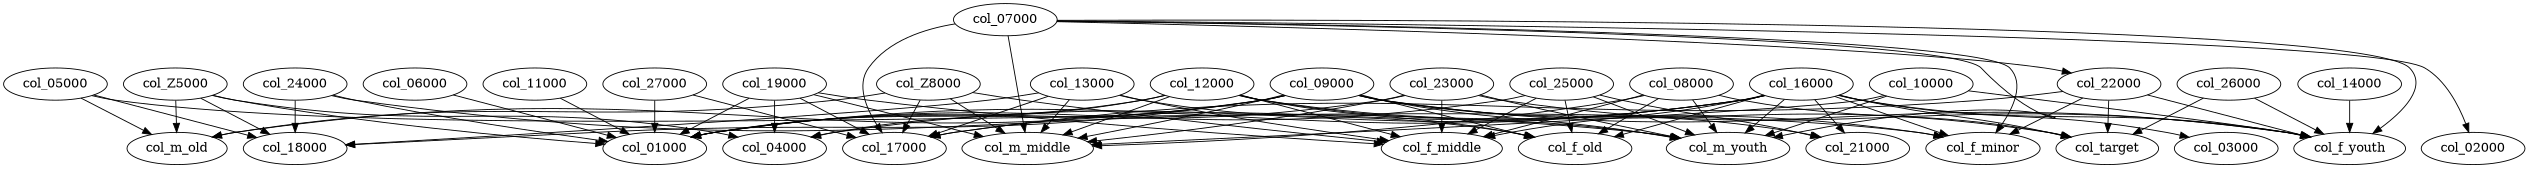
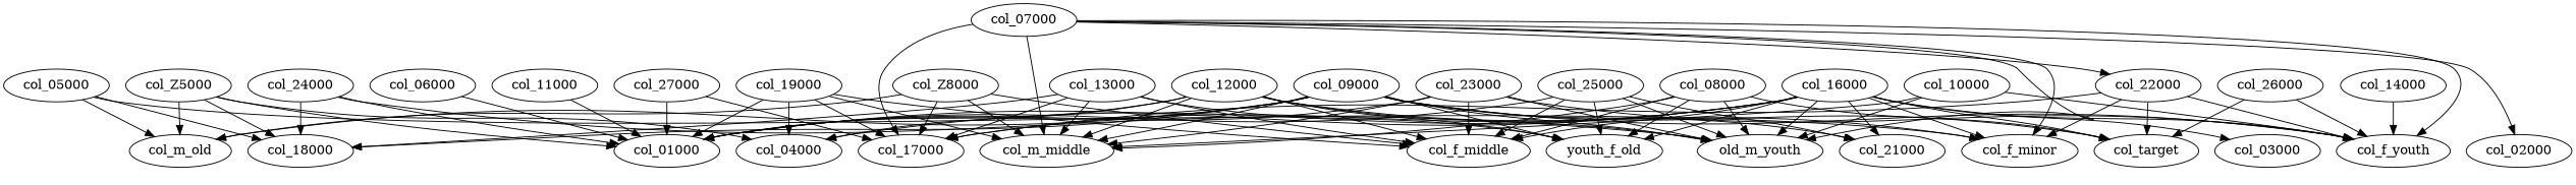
  strict digraph {
    fontname="DejaVu Serif"
    node [fontname="DejaVu Serif"]
    edge [fontname="DejaVu Serif" origin=learned]
    col_05000
    col_18000
    col_m_old
    col_f_minor
    col_06000
    col_01000
    col_07000
    col_02000
    col_17000
-   col_m_youth
+   col_m_youth [label=old_m_youth]
    col_m_middle
    col_f_youth
    col_22000
    col_08000
    col_target
    col_f_middle
-   col_f_old
+   col_f_old [label=youth_f_old]
    col_09000
    col_21000
    col_10000
    col_11000
    col_12000
    col_04000
    col_13000
    col_14000
    col_16000
    col_03000
    col_19000
    col_23000
    col_24000
    col_25000
    col_26000
    col_27000
    col_Z5000
    col_Z8000
    col_05000 -> col_18000 [weight=11.854754970666809]
    col_05000 -> col_m_old [weight=-6.152107161408605]
    col_05000 -> col_f_minor [weight=6.236362541941048]
    col_06000 -> col_01000 [weight=21.057615188948848]
    col_07000 -> col_f_minor [weight=-11.849468544291739]
    col_07000 -> col_02000 [weight=-8.88253140438183]
    col_07000 -> col_17000 [weight=9.221114140357404]
    col_07000 -> col_m_youth [weight=18.07389332548497]
    col_07000 -> col_m_middle [weight=16.08092874030728]
    col_07000 -> col_f_youth [weight=-14.657491704706056]
    col_07000 -> col_22000 [weight=-10.785872664827417]
    col_22000 -> col_f_minor [weight=6.6844229535470046]
    col_22000 -> col_17000 [weight=12.942459886521524]
    col_22000 -> col_f_youth [weight=-6.402471237887074]
    col_22000 -> col_target [weight=11.616212979151886]
    col_08000 -> col_m_youth [weight=-17.015744700932586]
    col_08000 -> col_m_middle [weight=16.386031789837674]
    col_08000 -> col_target [weight=14.76002734665884]
    col_08000 -> col_f_middle [weight=-7.029194554130505]
    col_08000 -> col_f_old [weight=6.056643524154853]
    col_09000 -> col_18000 [weight=-14.667637129163275]
    col_09000 -> col_m_old [weight=9.522099089444586]
    col_09000 -> col_01000 [weight=20.52868053496727]
    col_09000 -> col_m_youth [weight=-9.36042190502864]
    col_09000 -> col_m_middle [weight=-7.764847524818526]
    col_09000 -> col_f_youth [weight=9.565516229041407]
    col_09000 -> col_target [weight=-15.377657231117032]
    col_09000 -> col_f_old [weight=8.226442434188474]
    col_09000 -> col_21000 [weight=-7.377692089954148]
    col_10000 -> col_m_youth [weight=7.23021874289974]
    col_10000 -> col_m_middle [weight=-6.485097122672325]
    col_10000 -> col_f_youth [weight=7.6273680121907725]
    col_11000 -> col_01000 [weight=13.146702113913761]
    col_12000 -> col_f_minor [weight=-11.2958168185135]
    col_12000 -> col_01000 [weight=29.045669221641877]
    col_12000 -> col_m_youth [weight=-16.304026103074584]
    col_12000 -> col_m_middle [weight=13.012013741429248]
    col_12000 -> col_f_middle [weight=7.0390440166940875]
    col_12000 -> col_f_old [weight=-7.592675016735329]
    col_12000 -> col_04000 [weight=6.886993637673716]
    col_13000 -> col_18000 [weight=6.083224728134438]
    col_13000 -> col_17000 [weight=6.8582525927439075]
    col_13000 -> col_m_middle [weight=-15.679032550331033]
    col_13000 -> col_f_middle [weight=9.483532696786575]
    col_13000 -> col_f_old [weight=-6.897754864677136]
    col_14000 -> col_f_youth [weight=9.701732270703483]
    col_16000 -> col_f_minor [weight=-7.583490279269239]
    col_16000 -> col_01000 [weight=39.92745750397675]
    col_16000 -> col_17000 [weight=-8.556349094118135]
    col_16000 -> col_m_youth [weight=8.053805976533406]
    col_16000 -> col_f_youth [weight=-26.126590088978393]
    col_16000 -> col_target [weight=-10.147405644164738]
    col_16000 -> col_f_middle [weight=19.537574064989478]
    col_16000 -> col_f_old [weight=-16.7469127038805]
    col_16000 -> col_21000 [weight=-12.237299614741495]
    col_16000 -> col_04000 [weight=-8.345015832076351]
    col_16000 -> col_03000 [weight=6.698034928503104]
    col_19000 -> col_01000 [weight=-7.519049985072357]
    col_19000 -> col_17000 [weight=8.239108199559384]
    col_19000 -> col_m_middle [weight=11.071808039438345]
    col_19000 -> col_f_middle [weight=-13.534241213344426]
    col_19000 -> col_04000 [weight=6.580569036265119]
    col_23000 -> col_01000 [weight=-14.03042605508388]
    col_23000 -> col_m_youth [weight=10.615658315206616]
    col_23000 -> col_m_middle [weight=-11.885123480024424]
    col_23000 -> col_f_youth [weight=-10.920999708605146]
    col_23000 -> col_f_middle [weight=7.556629390229892]
    col_24000 -> col_18000 [weight=13.244371090194319]
    col_24000 -> col_01000 [weight=17.450118323449036]
    col_24000 -> col_m_youth [weight=-6.836123703007899]
    col_25000 -> col_01000 [weight=-32.2295575472456]
    col_25000 -> col_m_youth [weight=-7.804416438528224]
    col_25000 -> col_f_middle [weight=-8.392855386220585]
    col_25000 -> col_f_old [weight=6.9697014326951345]
    col_25000 -> col_21000 [weight=7.04643263221596]
    col_26000 -> col_f_youth [weight=-6.129727831095345]
    col_26000 -> col_target [weight=9.484236185752678]
    col_27000 -> col_01000 [weight=7.814624998709869]
    col_27000 -> col_17000 [weight=-6.162782150234503]
    col_Z5000 -> col_18000 [weight=11.236812861376485]
    col_Z5000 -> col_m_old [weight=7.889667022205583]
    col_Z5000 -> col_01000 [weight=27.899503339803392]
    col_Z5000 -> col_04000 [weight=8.681949564283938]
    col_Z8000 -> col_m_old [weight=7.537170265034215]
    col_Z8000 -> col_17000 [weight=-6.889633599907344]
    col_Z8000 -> col_m_middle [weight=6.689809084366405]
    col_Z8000 -> col_f_middle [weight=-9.132786709009109]
  }
